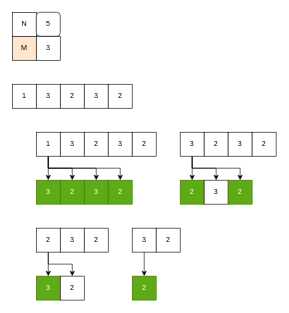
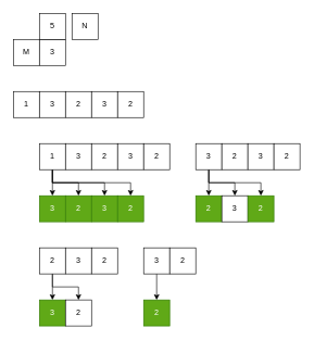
  <mxCell id="0" />
  <mxCell id="1" parent="0" />
- <mxCell id="2" value="N" style="rounded=0;whiteSpace=wrap;html=1;" vertex="1" parent="1"><mxGeometry x="20" y="20" width="40" height="40" as="geometry" /></mxCell>
- <mxCell id="3" value="M" style="rounded=0;whiteSpace=wrap;html=1;fillColor=#ffe6cc;" vertex="1" parent="1"><mxGeometry x="20" y="60" width="40" height="40" as="geometry" /></mxCell>
+ <mxCell id="2" value="N" style="rounded=0;whiteSpace=wrap;html=1;" vertex="1" parent="1"><mxGeometry x="110" y="20" width="40" height="40" as="geometry" /></mxCell>
+ <mxCell id="3" value="M" style="rounded=0;whiteSpace=wrap;html=1;" vertex="1" parent="1"><mxGeometry x="20" y="60" width="40" height="40" as="geometry" /></mxCell>
  <mxCell id="4" value="3" style="rounded=0;whiteSpace=wrap;html=1;" vertex="1" parent="1"><mxGeometry x="60" y="60" width="40" height="40" as="geometry" /></mxCell>
- <mxCell id="5" value="5" style="whiteSpace=wrap;html=1;rounded=1;" vertex="1" parent="1"><mxGeometry x="60" y="20" width="40" height="40" as="geometry" /></mxCell>
+ <mxCell id="5" value="5" style="rounded=0;whiteSpace=wrap;html=1;" vertex="1" parent="1"><mxGeometry x="60" y="20" width="40" height="40" as="geometry" /></mxCell>
  <mxCell id="6" value="1" style="rounded=0;whiteSpace=wrap;html=1;" vertex="1" parent="1"><mxGeometry x="20" y="140" width="40" height="40" as="geometry" /></mxCell>
  <mxCell id="7" value="3" style="rounded=0;whiteSpace=wrap;html=1;" vertex="1" parent="1"><mxGeometry x="60" y="140" width="40" height="40" as="geometry" /></mxCell>
  <mxCell id="8" value="2" style="rounded=0;whiteSpace=wrap;html=1;" vertex="1" parent="1"><mxGeometry x="100" y="140" width="40" height="40" as="geometry" /></mxCell>
  <mxCell id="9" value="3" style="rounded=0;whiteSpace=wrap;html=1;" vertex="1" parent="1"><mxGeometry x="140" y="140" width="40" height="40" as="geometry" /></mxCell>
  <mxCell id="10" value="2" style="rounded=0;whiteSpace=wrap;html=1;" vertex="1" parent="1"><mxGeometry x="180" y="140" width="40" height="40" as="geometry" /></mxCell>
  <mxCell id="11" style="edgeStyle=orthogonalEdgeStyle;rounded=0;orthogonalLoop=1;jettySize=auto;html=1;entryX=0.5;entryY=0;entryDx=0;entryDy=0;" edge="1" parent="1" source="15" target="20"><mxGeometry relative="1" as="geometry" /></mxCell>
  <mxCell id="12" style="edgeStyle=orthogonalEdgeStyle;rounded=0;orthogonalLoop=1;jettySize=auto;html=1;entryX=0.5;entryY=0;entryDx=0;entryDy=0;" edge="1" parent="1" source="15" target="21"><mxGeometry relative="1" as="geometry" /></mxCell>
  <mxCell id="13" style="edgeStyle=orthogonalEdgeStyle;rounded=0;orthogonalLoop=1;jettySize=auto;html=1;entryX=0.5;entryY=0;entryDx=0;entryDy=0;" edge="1" parent="1" source="15" target="22"><mxGeometry relative="1" as="geometry"><Array as="points"><mxPoint x="80" y="280" /><mxPoint x="160" y="280" /></Array></mxGeometry></mxCell>
  <mxCell id="14" style="edgeStyle=orthogonalEdgeStyle;rounded=0;orthogonalLoop=1;jettySize=auto;html=1;entryX=0.5;entryY=0;entryDx=0;entryDy=0;" edge="1" parent="1" source="15" target="23"><mxGeometry relative="1" as="geometry"><Array as="points"><mxPoint x="80" y="280" /><mxPoint x="200" y="280" /></Array></mxGeometry></mxCell>
  <mxCell id="15" value="1" style="rounded=0;whiteSpace=wrap;html=1;" vertex="1" parent="1"><mxGeometry x="60" y="220" width="40" height="40" as="geometry" /></mxCell>
  <mxCell id="16" value="3" style="rounded=0;whiteSpace=wrap;html=1;" vertex="1" parent="1"><mxGeometry x="100" y="220" width="40" height="40" as="geometry" /></mxCell>
  <mxCell id="17" value="2" style="rounded=0;whiteSpace=wrap;html=1;" vertex="1" parent="1"><mxGeometry x="140" y="220" width="40" height="40" as="geometry" /></mxCell>
  <mxCell id="18" value="3" style="rounded=0;whiteSpace=wrap;html=1;" vertex="1" parent="1"><mxGeometry x="180" y="220" width="40" height="40" as="geometry" /></mxCell>
  <mxCell id="19" value="2" style="rounded=0;whiteSpace=wrap;html=1;" vertex="1" parent="1"><mxGeometry x="220" y="220" width="40" height="40" as="geometry" /></mxCell>
  <mxCell id="20" value="3" style="rounded=0;whiteSpace=wrap;html=1;fillColor=#60a917;fontColor=#ffffff;strokeColor=#2D7600;" vertex="1" parent="1"><mxGeometry x="60" y="300" width="40" height="40" as="geometry" /></mxCell>
  <mxCell id="21" value="2" style="rounded=0;whiteSpace=wrap;html=1;fillColor=#60a917;fontColor=#ffffff;strokeColor=#2D7600;" vertex="1" parent="1"><mxGeometry x="100" y="300" width="40" height="40" as="geometry" /></mxCell>
  <mxCell id="22" value="3" style="rounded=0;whiteSpace=wrap;html=1;fillColor=#60a917;fontColor=#ffffff;strokeColor=#2D7600;" vertex="1" parent="1"><mxGeometry x="140" y="300" width="40" height="40" as="geometry" /></mxCell>
  <mxCell id="23" value="2" style="rounded=0;whiteSpace=wrap;html=1;fillColor=#60a917;fontColor=#ffffff;strokeColor=#2D7600;" vertex="1" parent="1"><mxGeometry x="180" y="300" width="40" height="40" as="geometry" /></mxCell>
  <mxCell id="24" style="edgeStyle=orthogonalEdgeStyle;rounded=0;orthogonalLoop=1;jettySize=auto;html=1;entryX=0.5;entryY=0;entryDx=0;entryDy=0;" edge="1" parent="1" source="27" target="31"><mxGeometry relative="1" as="geometry" /></mxCell>
  <mxCell id="25" style="edgeStyle=orthogonalEdgeStyle;rounded=0;orthogonalLoop=1;jettySize=auto;html=1;entryX=0.5;entryY=0;entryDx=0;entryDy=0;" edge="1" parent="1" source="27" target="32"><mxGeometry relative="1" as="geometry"><Array as="points"><mxPoint x="320" y="280" /><mxPoint x="360" y="280" /></Array></mxGeometry></mxCell>
  <mxCell id="26" style="edgeStyle=orthogonalEdgeStyle;rounded=0;orthogonalLoop=1;jettySize=auto;html=1;entryX=0.5;entryY=0;entryDx=0;entryDy=0;" edge="1" parent="1" source="27" target="33"><mxGeometry relative="1" as="geometry"><Array as="points"><mxPoint x="320" y="280" /><mxPoint x="400" y="280" /></Array></mxGeometry></mxCell>
  <mxCell id="27" value="3" style="rounded=0;whiteSpace=wrap;html=1;" vertex="1" parent="1"><mxGeometry x="300" y="220" width="40" height="40" as="geometry" /></mxCell>
  <mxCell id="28" value="2" style="rounded=0;whiteSpace=wrap;html=1;" vertex="1" parent="1"><mxGeometry x="340" y="220" width="40" height="40" as="geometry" /></mxCell>
  <mxCell id="29" value="3" style="rounded=0;whiteSpace=wrap;html=1;" vertex="1" parent="1"><mxGeometry x="380" y="220" width="40" height="40" as="geometry" /></mxCell>
  <mxCell id="30" value="2" style="rounded=0;whiteSpace=wrap;html=1;" vertex="1" parent="1"><mxGeometry x="420" y="220" width="40" height="40" as="geometry" /></mxCell>
  <mxCell id="31" value="2" style="rounded=0;whiteSpace=wrap;html=1;fillColor=#60a917;fontColor=#ffffff;strokeColor=#2D7600;" vertex="1" parent="1"><mxGeometry x="300" y="300" width="40" height="40" as="geometry" /></mxCell>
  <mxCell id="32" value="3" style="rounded=0;whiteSpace=wrap;html=1;" vertex="1" parent="1"><mxGeometry x="340" y="300" width="40" height="40" as="geometry" /></mxCell>
  <mxCell id="33" value="2" style="rounded=0;whiteSpace=wrap;html=1;fillColor=#60a917;fontColor=#ffffff;strokeColor=#2D7600;" vertex="1" parent="1"><mxGeometry x="380" y="300" width="40" height="40" as="geometry" /></mxCell>
  <mxCell id="34" style="edgeStyle=orthogonalEdgeStyle;rounded=0;orthogonalLoop=1;jettySize=auto;html=1;entryX=0.5;entryY=0;entryDx=0;entryDy=0;" edge="1" parent="1" source="36" target="39"><mxGeometry relative="1" as="geometry" /></mxCell>
  <mxCell id="35" style="edgeStyle=orthogonalEdgeStyle;rounded=0;orthogonalLoop=1;jettySize=auto;html=1;entryX=0.5;entryY=0;entryDx=0;entryDy=0;" edge="1" parent="1" source="36" target="40"><mxGeometry relative="1" as="geometry" /></mxCell>
  <mxCell id="36" value="2" style="rounded=0;whiteSpace=wrap;html=1;" vertex="1" parent="1"><mxGeometry x="60" y="380" width="40" height="40" as="geometry" /></mxCell>
  <mxCell id="37" value="3" style="rounded=0;whiteSpace=wrap;html=1;" vertex="1" parent="1"><mxGeometry x="100" y="380" width="40" height="40" as="geometry" /></mxCell>
  <mxCell id="38" value="2" style="rounded=0;whiteSpace=wrap;html=1;" vertex="1" parent="1"><mxGeometry x="140" y="380" width="40" height="40" as="geometry" /></mxCell>
  <mxCell id="39" value="3" style="rounded=0;whiteSpace=wrap;html=1;fillColor=#60a917;fontColor=#ffffff;strokeColor=#2D7600;" vertex="1" parent="1"><mxGeometry x="60" y="460" width="40" height="40" as="geometry" /></mxCell>
  <mxCell id="40" value="2" style="rounded=0;whiteSpace=wrap;html=1;" vertex="1" parent="1"><mxGeometry x="100" y="460" width="40" height="40" as="geometry" /></mxCell>
  <mxCell id="41" style="edgeStyle=orthogonalEdgeStyle;rounded=0;orthogonalLoop=1;jettySize=auto;html=1;entryX=0.5;entryY=0;entryDx=0;entryDy=0;" edge="1" parent="1" source="42" target="44"><mxGeometry relative="1" as="geometry" /></mxCell>
  <mxCell id="42" value="3" style="rounded=0;whiteSpace=wrap;html=1;" vertex="1" parent="1"><mxGeometry x="220" y="380" width="40" height="40" as="geometry" /></mxCell>
  <mxCell id="43" value="2" style="rounded=0;whiteSpace=wrap;html=1;" vertex="1" parent="1"><mxGeometry x="260" y="380" width="40" height="40" as="geometry" /></mxCell>
  <mxCell id="44" value="2" style="rounded=0;whiteSpace=wrap;html=1;fillColor=#60a917;fontColor=#ffffff;strokeColor=#2D7600;" vertex="1" parent="1"><mxGeometry x="220" y="460" width="40" height="40" as="geometry" /></mxCell>
